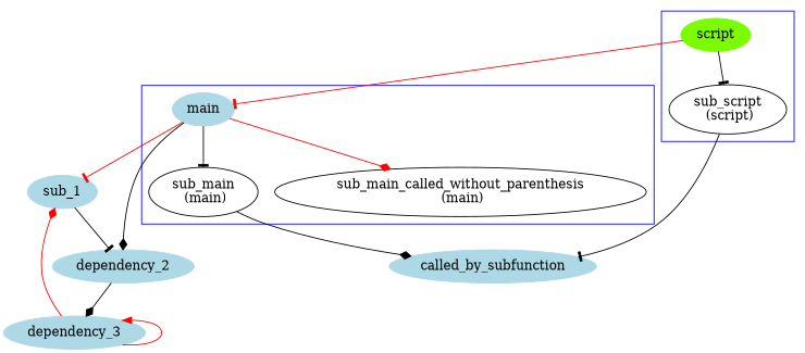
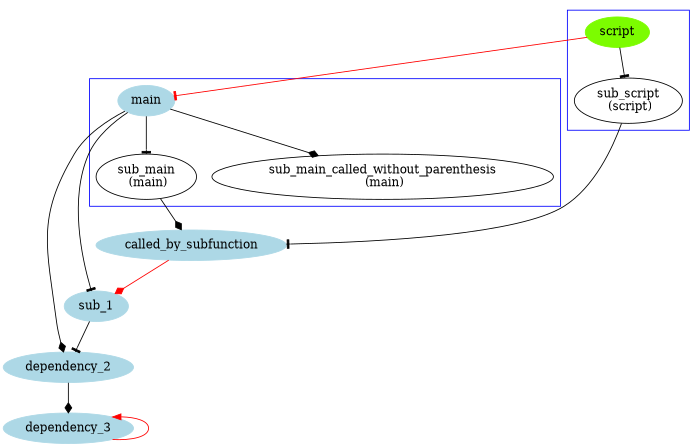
  digraph {
    node [color=lightblue shape=oval style=filled]
    edge [arrowhead=tee]
    main
    "sub_main\n (main)" [color="" style=""]
    "sub_main_called_without_parenthesis\n (main)" [color="" style=""]
    script [color=lawngreen]
    "sub_script\n (script)" [color="" style=""]
    n6 [label=sub_1]
    dependency_2
    called_by_subfunction
    dependency_3
    subgraph cluster_1 {
      color=blue
      main
      "sub_main\n (main)"
      "sub_main_called_without_parenthesis\n (main)"
    }
    subgraph cluster_2 {
      color=blue
      script
      "sub_script\n (script)"
    }
    main -> "sub_main\n (main)"
-   main -> "sub_main_called_without_parenthesis\n (main)" [arrowhead=diamond color=red]
-   main -> n6 [color=red]
+   main -> "sub_main_called_without_parenthesis\n (main)" [arrowhead=diamond]
+   main -> n6
    main -> dependency_2 [arrowhead=diamond]
    "sub_main\n (main)" -> called_by_subfunction [arrowhead=diamond]
    script -> main [color=red]
    script -> "sub_script\n (script)"
    "sub_script\n (script)" -> called_by_subfunction
    n6 -> dependency_2
    dependency_2 -> dependency_3 [arrowhead=diamond]
-   dependency_3 -> n6 [arrowhead=diamond color=red]
+   called_by_subfunction -> n6 [arrowhead=diamond color=red]
    dependency_3 -> dependency_3 [color=red dir=back arrowhead=""]
  }
